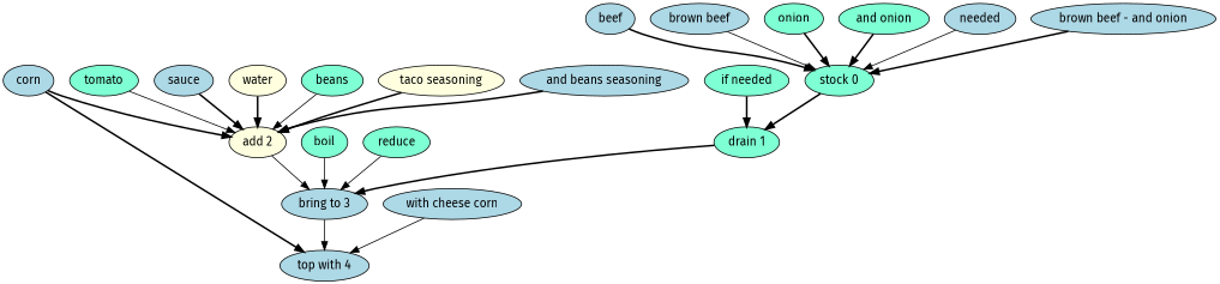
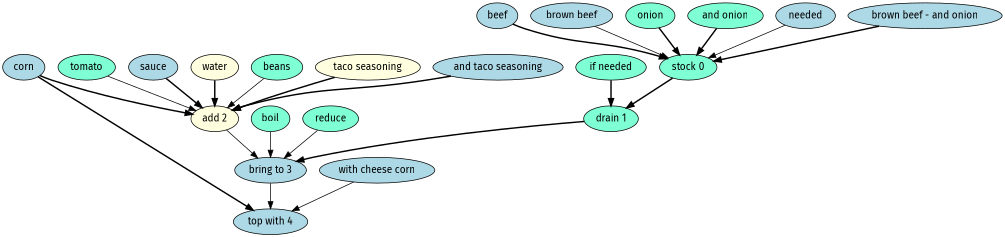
  digraph {
    fontname="Fira Sans"
    node [fillcolor=lightblue fontname="Fira Sans" style=filled]
    edge [fontname="Fira Sans" style=bold]
    "stock 0" [fillcolor=aquamarine]
    "drain 1" [fillcolor=aquamarine]
    "bring to 3"
    beef
    "brown beef"
    onion [fillcolor=aquamarine]
    "and onion" [fillcolor=aquamarine]
    n8 [label=needed]
    "brown beef - and onion"
    "top with 4"
    "if needed" [fillcolor=aquamarine]
    "add 2" [fillcolor=lightyellow]
    tomato [fillcolor=aquamarine]
    sauce
    water [fillcolor=lightyellow]
    beans [fillcolor=aquamarine]
    corn
    "taco seasoning" [fillcolor=lightyellow]
-   "and taco seasoning" [label="and beans seasoning"]
+   "and taco seasoning"
    boil [fillcolor=aquamarine]
    reduce [fillcolor=aquamarine]
    "with cheese corn"
    "stock 0" -> "drain 1"
    "drain 1" -> "bring to 3"
    "bring to 3" -> "top with 4" [style=solid]
    beef -> "stock 0"
    "brown beef" -> "stock 0" [style=solid]
    onion -> "stock 0"
    "and onion" -> "stock 0"
    n8 -> "stock 0" [style=solid]
    "brown beef - and onion" -> "stock 0"
    "if needed" -> "drain 1"
    "add 2" -> "bring to 3" [style=solid]
    tomato -> "add 2" [style=solid]
    sauce -> "add 2"
    water -> "add 2"
    beans -> "add 2" [style=solid]
    corn -> "top with 4"
    corn -> "add 2"
    "taco seasoning" -> "add 2"
    "and taco seasoning" -> "add 2"
    boil -> "bring to 3" [style=solid]
    reduce -> "bring to 3" [style=solid]
    "with cheese corn" -> "top with 4" [style=solid]
  }
